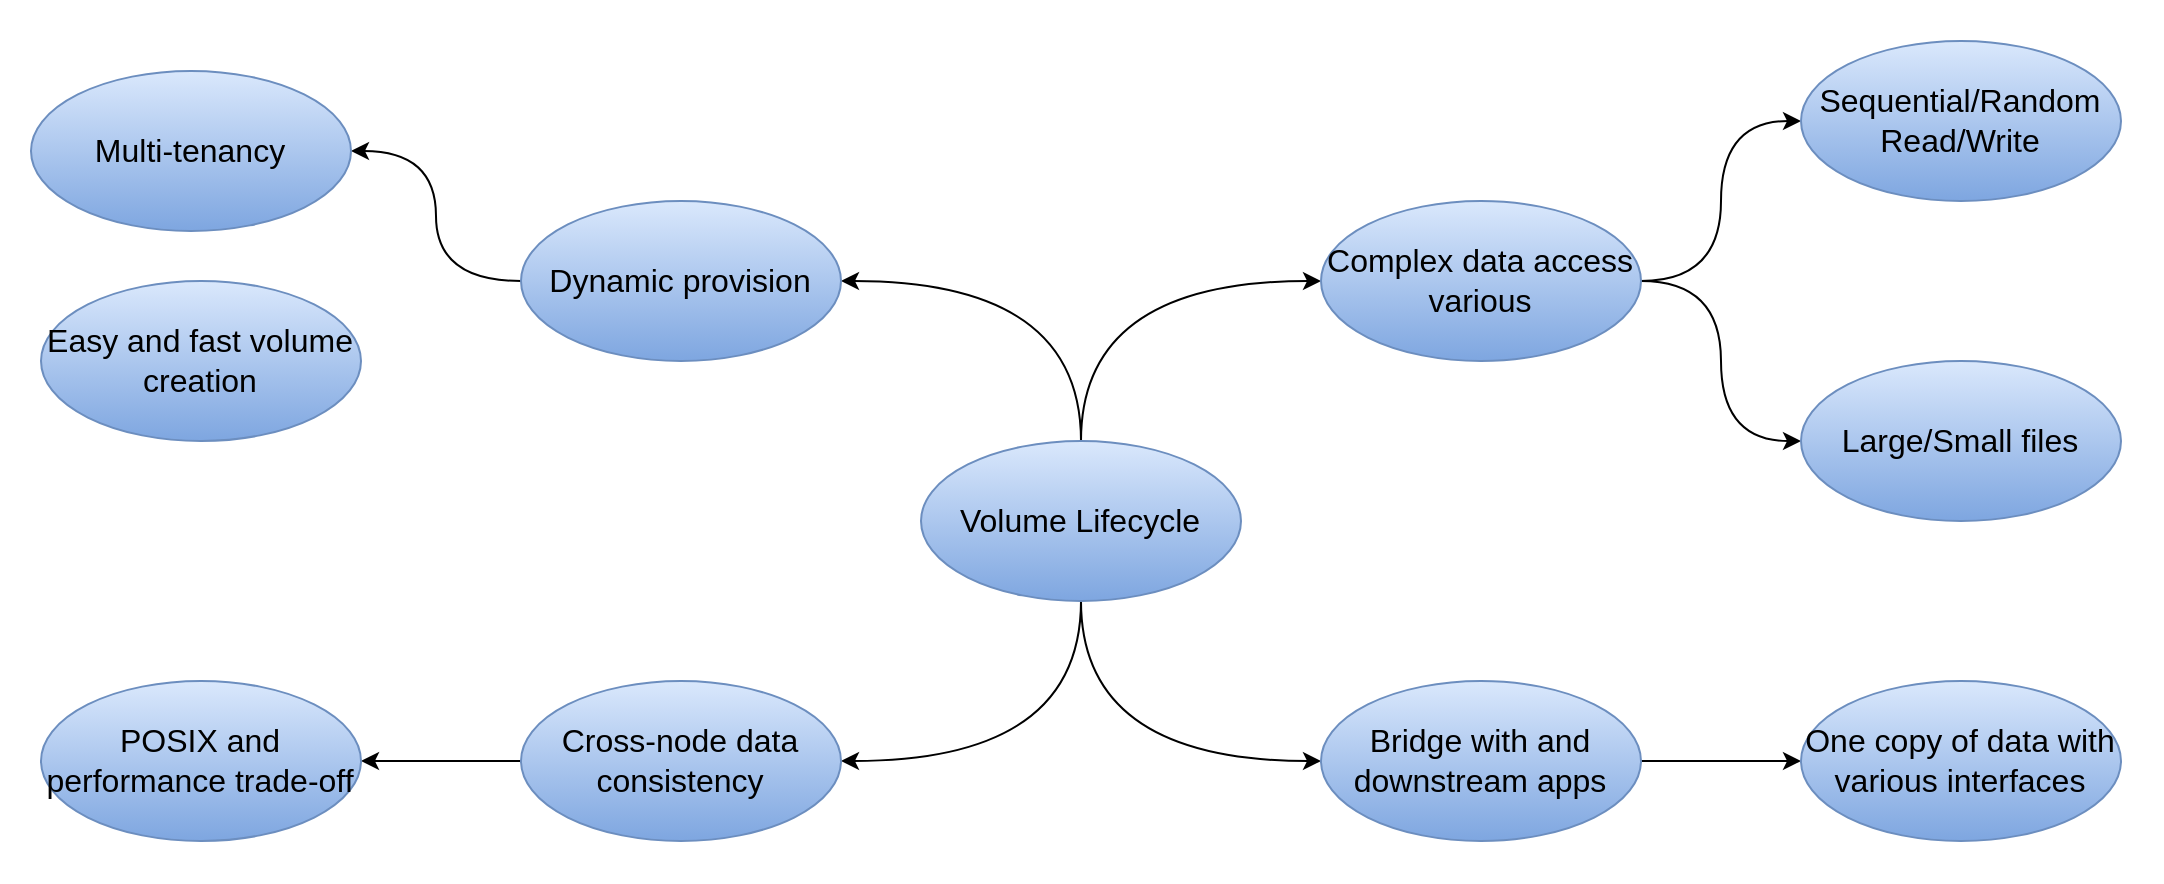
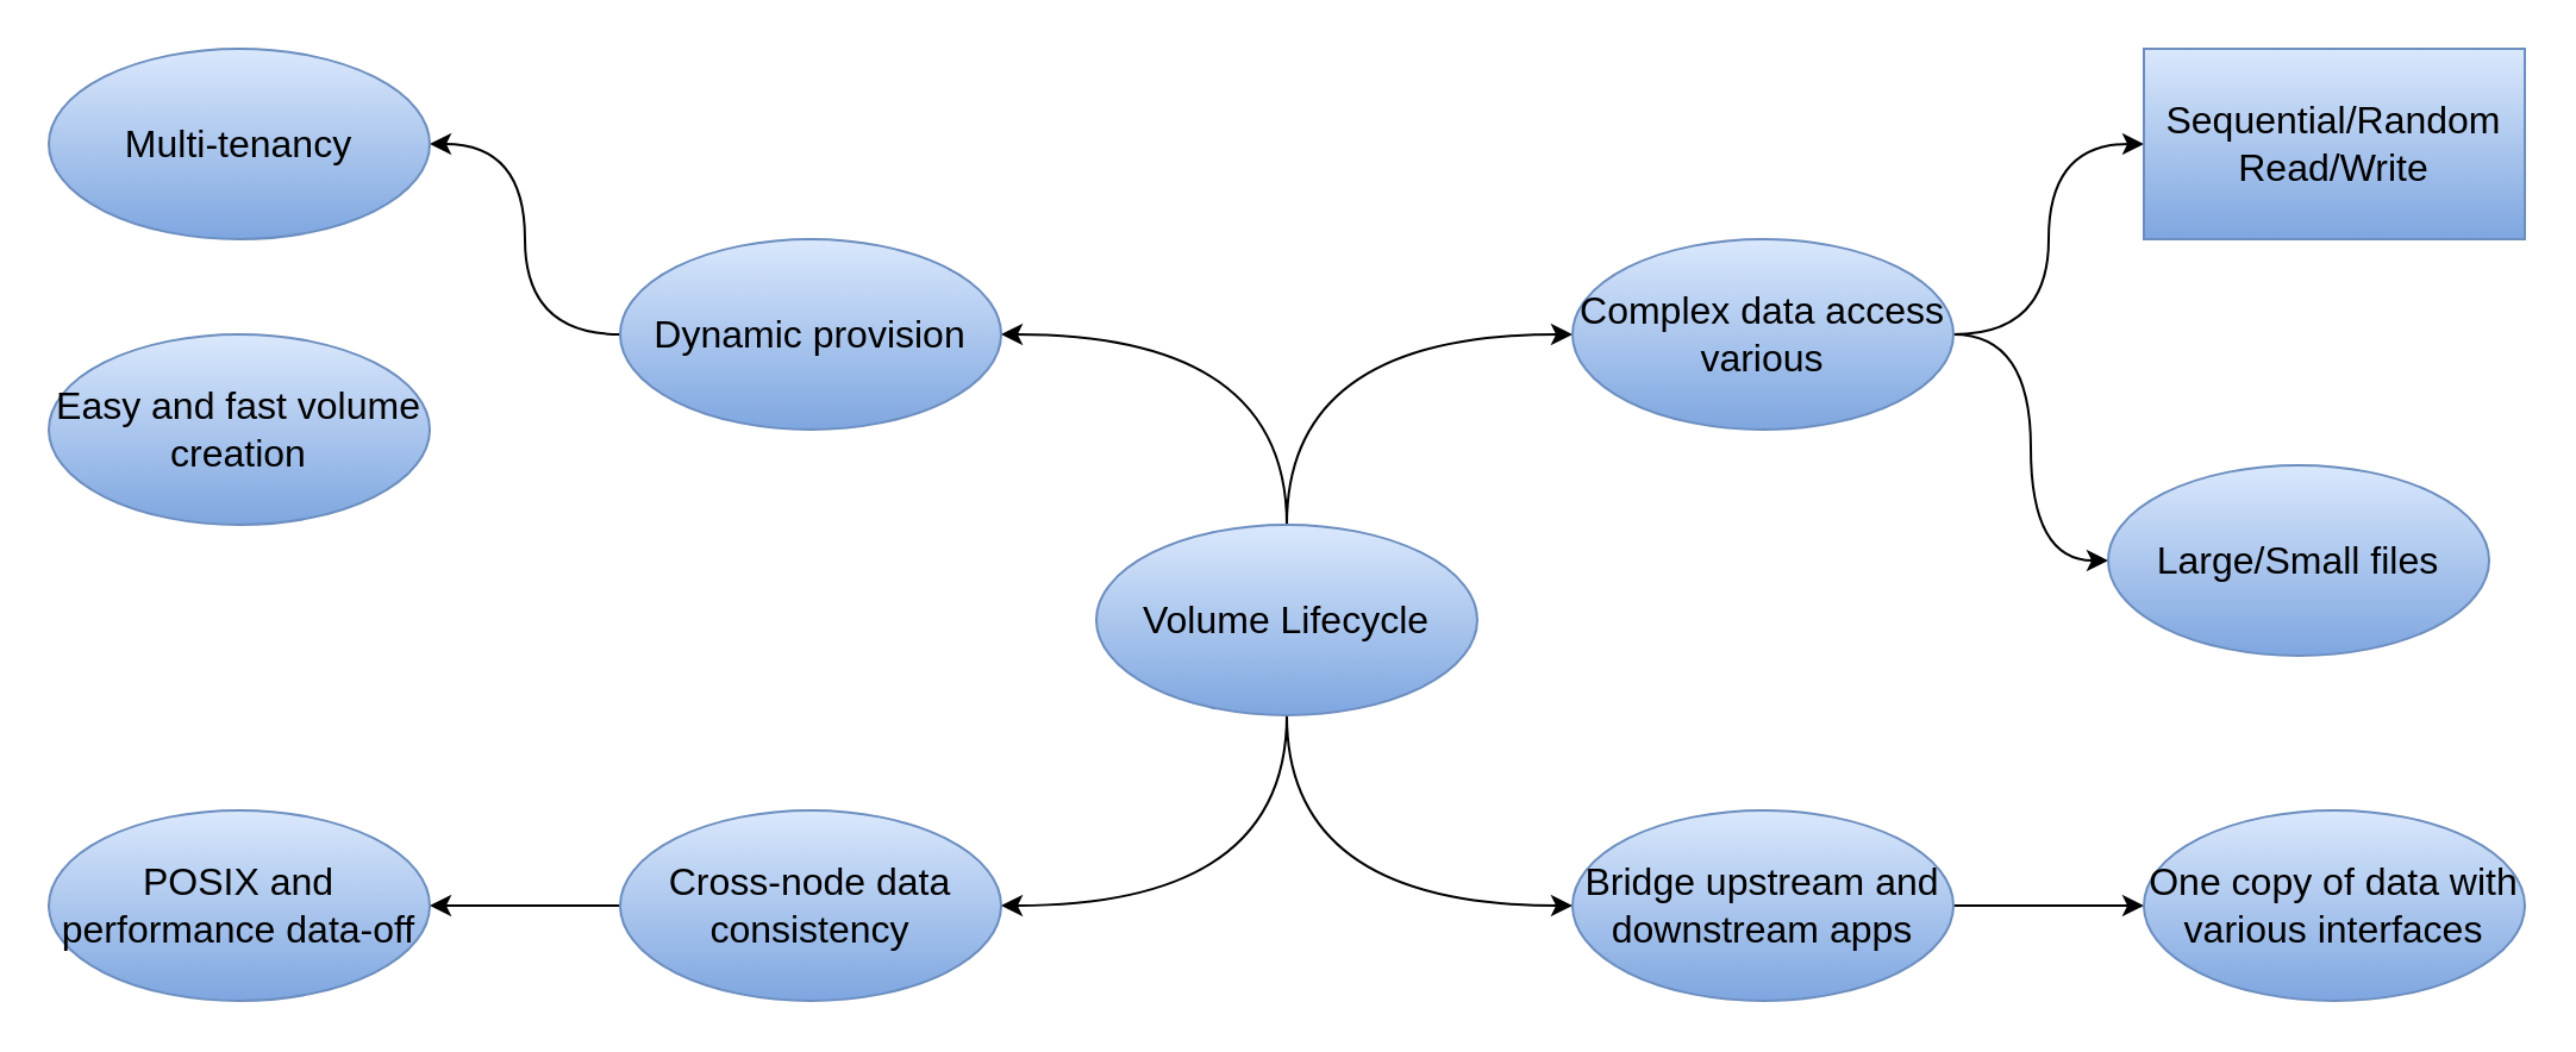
  <mxCell id="0" />
  <mxCell id="1" parent="0" />
  <mxCell id="2" style="edgeStyle=orthogonalEdgeStyle;orthogonalLoop=1;jettySize=auto;html=1;entryX=1;entryY=0.5;entryDx=0;entryDy=0;exitX=0.5;exitY=0;exitDx=0;exitDy=0;curved=1;" parent="1" source="6" target="8" edge="1"><mxGeometry relative="1" as="geometry" /></mxCell>
  <mxCell id="3" style="edgeStyle=orthogonalEdgeStyle;curved=1;orthogonalLoop=1;jettySize=auto;html=1;entryX=0;entryY=0.5;entryDx=0;entryDy=0;exitX=0.5;exitY=0;exitDx=0;exitDy=0;" parent="1" source="6" target="13" edge="1"><mxGeometry relative="1" as="geometry" /></mxCell>
  <mxCell id="4" style="edgeStyle=orthogonalEdgeStyle;curved=1;orthogonalLoop=1;jettySize=auto;html=1;exitX=0.5;exitY=1;exitDx=0;exitDy=0;entryX=1;entryY=0.5;entryDx=0;entryDy=0;" parent="1" source="6" target="17" edge="1"><mxGeometry relative="1" as="geometry" /></mxCell>
  <mxCell id="5" style="edgeStyle=orthogonalEdgeStyle;curved=1;orthogonalLoop=1;jettySize=auto;html=1;entryX=0;entryY=0.5;entryDx=0;entryDy=0;exitX=0.5;exitY=1;exitDx=0;exitDy=0;" parent="1" source="6" target="20" edge="1"><mxGeometry relative="1" as="geometry" /></mxCell>
  <mxCell id="6" value="&lt;font style=&quot;font-size: 16px&quot;&gt;Volume Lifecycle&lt;/font&gt;" style="ellipse;whiteSpace=wrap;html=1;gradientColor=#7ea6e0;fillColor=#dae8fc;strokeColor=#6c8ebf;" parent="1" vertex="1"><mxGeometry x="460" y="220" width="160" height="80" as="geometry" /></mxCell>
  <mxCell id="7" style="edgeStyle=orthogonalEdgeStyle;curved=1;orthogonalLoop=1;jettySize=auto;html=1;entryX=1;entryY=0.5;entryDx=0;entryDy=0;" parent="1" source="8" target="9" edge="1"><mxGeometry relative="1" as="geometry" /></mxCell>
  <mxCell id="8" value="&lt;font style=&quot;font-size: 16px&quot;&gt;Dynamic provision&lt;/font&gt;" style="ellipse;whiteSpace=wrap;html=1;fillColor=#dae8fc;strokeColor=#6c8ebf;gradientColor=#7ea6e0;" parent="1" vertex="1"><mxGeometry x="260" y="100" width="160" height="80" as="geometry" /></mxCell>
- <mxCell id="9" value="&lt;font style=&quot;font-size: 16px&quot;&gt;Multi-tenancy&lt;/font&gt;" style="ellipse;whiteSpace=wrap;html=1;gradientColor=#7ea6e0;fillColor=#dae8fc;strokeColor=#6c8ebf;" parent="1" vertex="1"><mxGeometry x="15" y="35" width="160" height="80" as="geometry" /></mxCell>
+ <mxCell id="9" value="&lt;font style=&quot;font-size: 16px&quot;&gt;Multi-tenancy&lt;/font&gt;" style="ellipse;whiteSpace=wrap;html=1;gradientColor=#7ea6e0;fillColor=#dae8fc;strokeColor=#6c8ebf;" parent="1" vertex="1"><mxGeometry x="20" y="20" width="160" height="80" as="geometry" /></mxCell>
  <mxCell id="10" value="&lt;font style=&quot;font-size: 16px&quot;&gt;Easy and fast volume creation&lt;/font&gt;" style="ellipse;whiteSpace=wrap;html=1;gradientColor=#7ea6e0;fillColor=#dae8fc;strokeColor=#6c8ebf;" parent="1" vertex="1"><mxGeometry x="20" y="140" width="160" height="80" as="geometry" /></mxCell>
  <mxCell id="11" style="edgeStyle=orthogonalEdgeStyle;curved=1;orthogonalLoop=1;jettySize=auto;html=1;entryX=0;entryY=0.5;entryDx=0;entryDy=0;" parent="1" source="13" target="14" edge="1"><mxGeometry relative="1" as="geometry" /></mxCell>
  <mxCell id="12" style="edgeStyle=orthogonalEdgeStyle;curved=1;orthogonalLoop=1;jettySize=auto;html=1;entryX=0;entryY=0.5;entryDx=0;entryDy=0;" parent="1" source="13" target="15" edge="1"><mxGeometry relative="1" as="geometry" /></mxCell>
  <mxCell id="13" value="&lt;font style=&quot;font-size: 16px&quot;&gt;Complex data access various&lt;/font&gt;" style="ellipse;whiteSpace=wrap;html=1;gradientColor=#7ea6e0;fillColor=#dae8fc;strokeColor=#6c8ebf;" parent="1" vertex="1"><mxGeometry x="660" y="100" width="160" height="80" as="geometry" /></mxCell>
- <mxCell id="14" value="&lt;font style=&quot;font-size: 16px&quot;&gt;Sequential/Random Read/Write&lt;/font&gt;" style="ellipse;whiteSpace=wrap;html=1;gradientColor=#7ea6e0;fillColor=#dae8fc;strokeColor=#6c8ebf;" parent="1" vertex="1"><mxGeometry x="900" y="20" width="160" height="80" as="geometry" /></mxCell>
- <mxCell id="15" value="&lt;font style=&quot;font-size: 16px&quot;&gt;Large/Small files&lt;/font&gt;" style="ellipse;whiteSpace=wrap;html=1;gradientColor=#7ea6e0;fillColor=#dae8fc;strokeColor=#6c8ebf;" parent="1" vertex="1"><mxGeometry x="900" y="180" width="160" height="80" as="geometry" /></mxCell>
+ <mxCell id="14" value="&lt;font style=&quot;font-size: 16px&quot;&gt;Sequential/Random Read/Write&lt;/font&gt;" style="whiteSpace=wrap;html=1;gradientColor=#7ea6e0;fillColor=#dae8fc;strokeColor=#6c8ebf;rounded=0;" parent="1" vertex="1"><mxGeometry x="900" y="20" width="160" height="80" as="geometry" /></mxCell>
+ <mxCell id="15" value="&lt;font style=&quot;font-size: 16px&quot;&gt;Large/Small files&lt;/font&gt;" style="ellipse;whiteSpace=wrap;html=1;gradientColor=#7ea6e0;fillColor=#dae8fc;strokeColor=#6c8ebf;" parent="1" vertex="1"><mxGeometry x="885" y="195" width="160" height="80" as="geometry" /></mxCell>
  <mxCell id="16" style="edgeStyle=orthogonalEdgeStyle;curved=1;orthogonalLoop=1;jettySize=auto;html=1;entryX=1;entryY=0.5;entryDx=0;entryDy=0;" parent="1" source="17" target="18" edge="1"><mxGeometry relative="1" as="geometry" /></mxCell>
  <mxCell id="17" value="&lt;font style=&quot;font-size: 16px&quot;&gt;Cross-node data consistency&lt;/font&gt;" style="ellipse;whiteSpace=wrap;html=1;gradientColor=#7ea6e0;fillColor=#dae8fc;strokeColor=#6c8ebf;" parent="1" vertex="1"><mxGeometry x="260" y="340" width="160" height="80" as="geometry" /></mxCell>
- <mxCell id="18" value="&lt;font style=&quot;font-size: 16px&quot;&gt;POSIX and performance trade-off&lt;/font&gt;" style="ellipse;whiteSpace=wrap;html=1;gradientColor=#7ea6e0;fillColor=#dae8fc;strokeColor=#6c8ebf;" parent="1" vertex="1"><mxGeometry x="20" y="340" width="160" height="80" as="geometry" /></mxCell>
+ <mxCell id="18" value="&lt;font style=&quot;font-size: 16px&quot;&gt;POSIX and performance data-off&lt;/font&gt;" style="ellipse;whiteSpace=wrap;html=1;gradientColor=#7ea6e0;fillColor=#dae8fc;strokeColor=#6c8ebf;" parent="1" vertex="1"><mxGeometry x="20" y="340" width="160" height="80" as="geometry" /></mxCell>
  <mxCell id="19" style="edgeStyle=orthogonalEdgeStyle;curved=1;orthogonalLoop=1;jettySize=auto;html=1;entryX=0;entryY=0.5;entryDx=0;entryDy=0;" parent="1" source="20" target="21" edge="1"><mxGeometry relative="1" as="geometry" /></mxCell>
- <mxCell id="20" value="&lt;font style=&quot;font-size: 16px&quot;&gt;Bridge with and downstream apps&lt;/font&gt;" style="ellipse;whiteSpace=wrap;html=1;gradientColor=#7ea6e0;fillColor=#dae8fc;strokeColor=#6c8ebf;" parent="1" vertex="1"><mxGeometry x="660" y="340" width="160" height="80" as="geometry" /></mxCell>
+ <mxCell id="20" value="&lt;font style=&quot;font-size: 16px&quot;&gt;Bridge upstream and downstream apps&lt;/font&gt;" style="ellipse;whiteSpace=wrap;html=1;gradientColor=#7ea6e0;fillColor=#dae8fc;strokeColor=#6c8ebf;" parent="1" vertex="1"><mxGeometry x="660" y="340" width="160" height="80" as="geometry" /></mxCell>
  <mxCell id="21" value="&lt;font style=&quot;font-size: 16px&quot;&gt;One copy of data with various interfaces&lt;/font&gt;" style="ellipse;whiteSpace=wrap;html=1;gradientColor=#7ea6e0;fillColor=#dae8fc;strokeColor=#6c8ebf;" parent="1" vertex="1"><mxGeometry x="900" y="340" width="160" height="80" as="geometry" /></mxCell>
